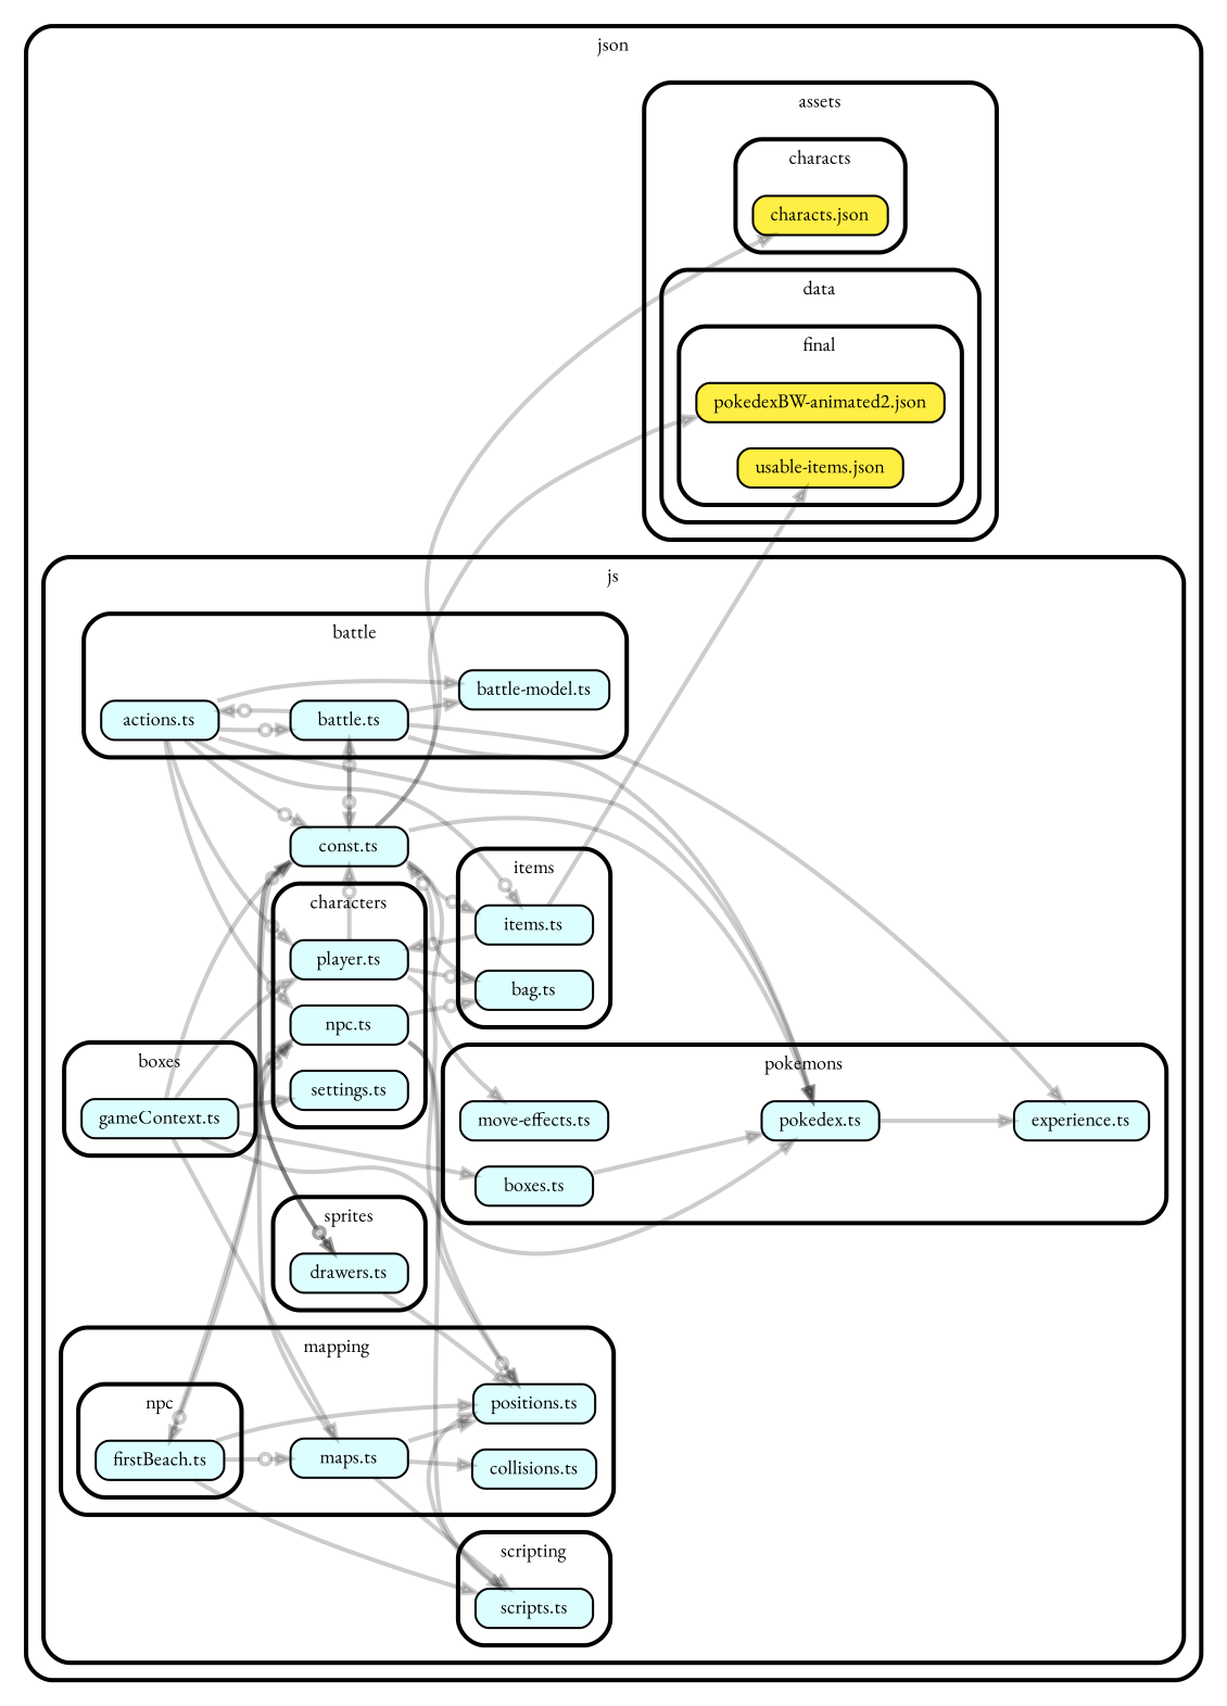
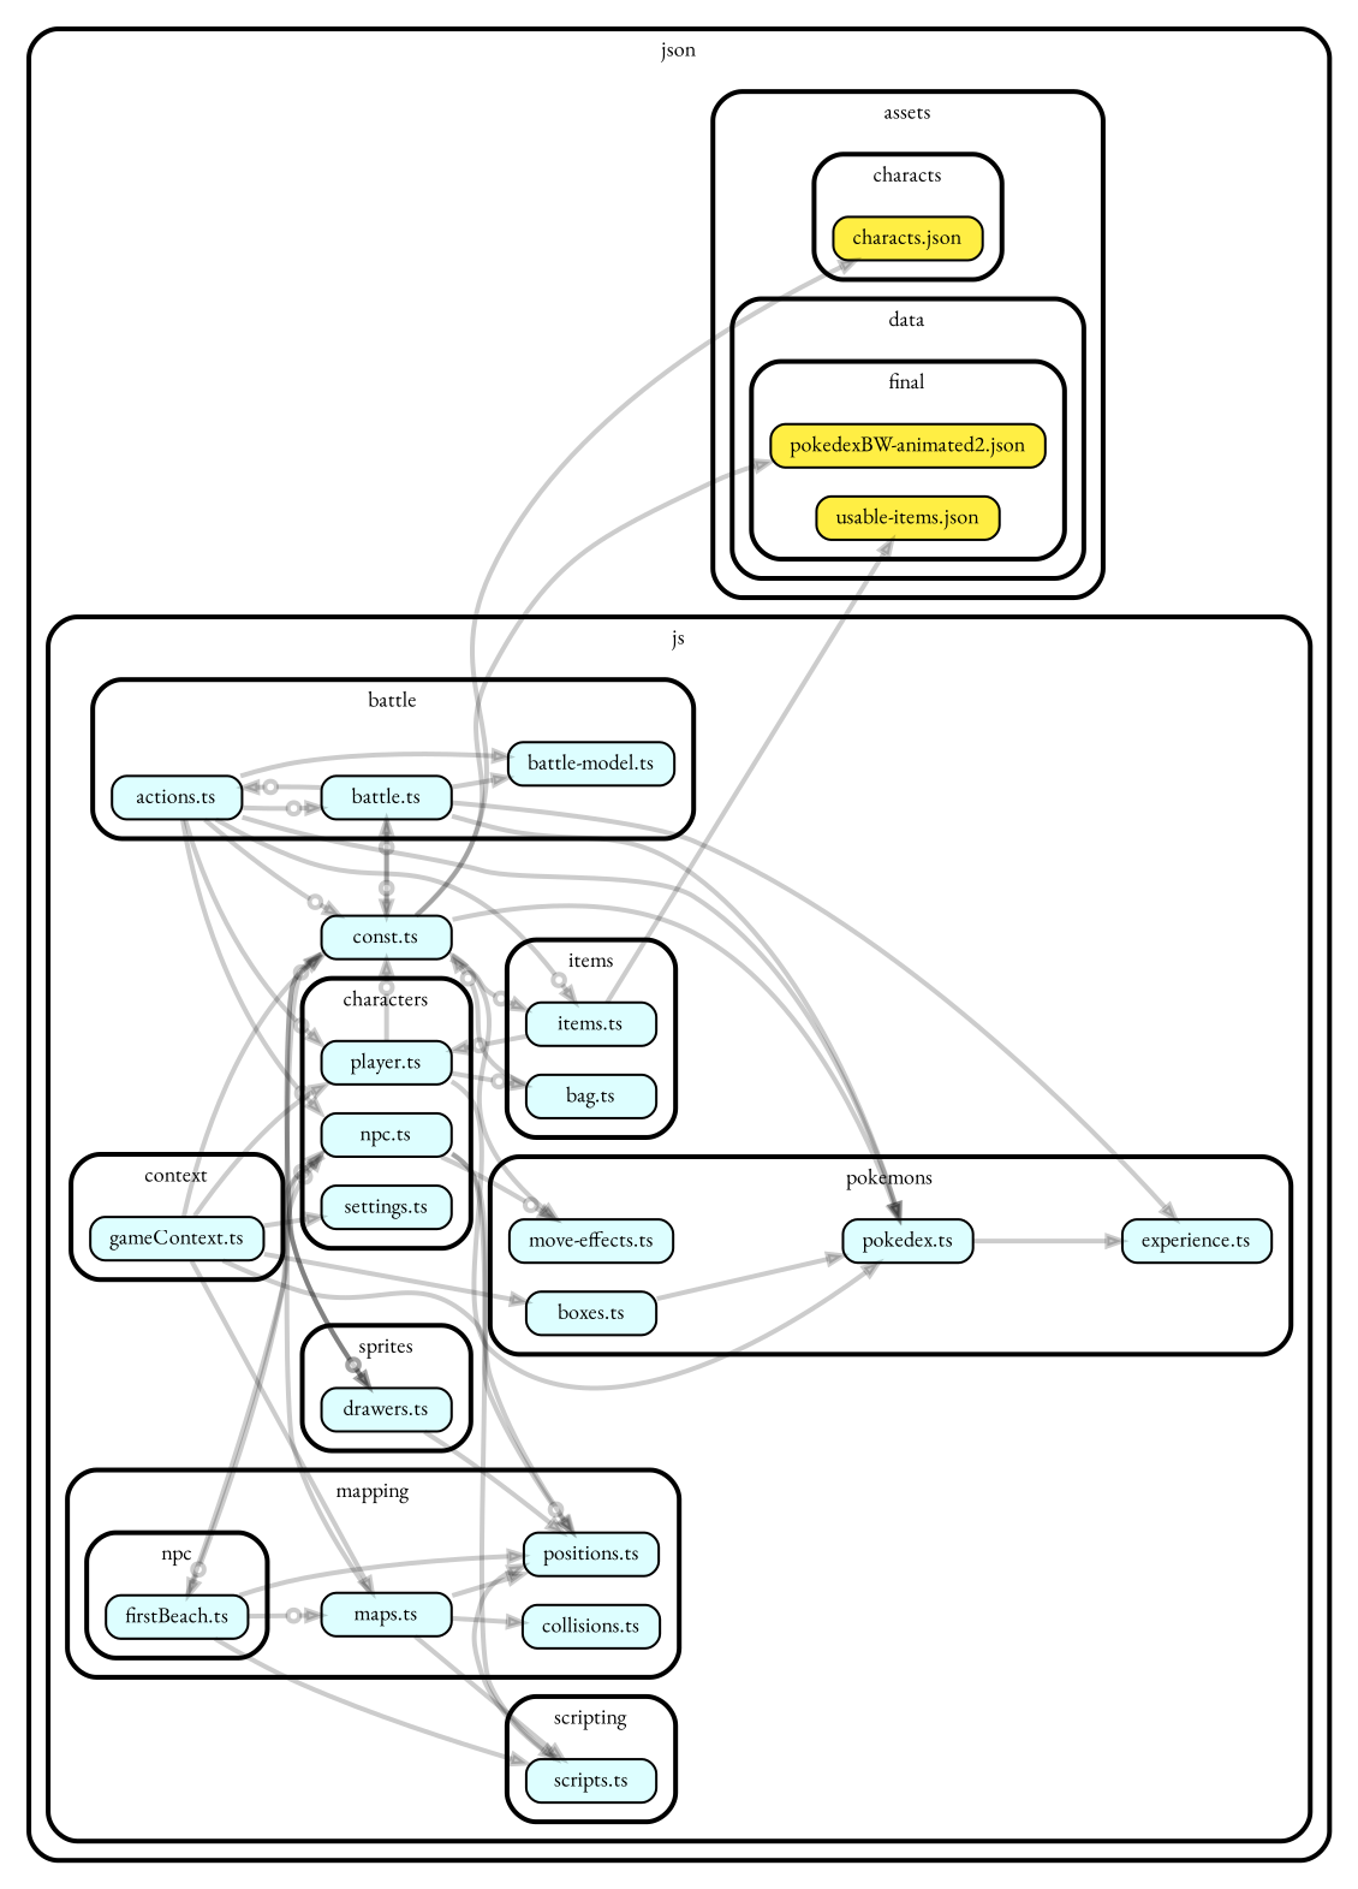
  strict digraph {
    compound=true
    fillcolor="#ffffff"
    fontname="EB Garamond"
    fontsize=9
    nodesep=0.16
    rankdir=LR
    ranksep=0.18
    splines=true
    style="rounded,bold,filled"
    node [color=black fillcolor="#ddfeff" fontcolor=black fontname="EB Garamond" fontsize=9 shape=box style="rounded, filled"]
    edge [arrowhead=normal arrowsize=0.6 color="#00000033" fontname="EB Garamond" fontsize=9 penwidth=2.0]
    n1 [fillcolor="#ffee44" height=0.2 label=<characts.json>]
    n2 [fillcolor="#ffee44" height=0.2 label=<pokedexBW-animated2.json>]
    n3 [fillcolor="#ffee44" height=0.2 label=<usable-items.json>]
    n4 [height=0.2 label=<firstBeach.ts>]
    n5 [height=0.2 label=<positions.ts>]
    n6 [height=0.2 label=<maps.ts>]
    n7 [height=0.2 label=<collisions.ts>]
    n8 [height=0.2 label=<actions.ts>]
    n9 [height=0.2 label=<battle.ts>]
    n10 [height=0.2 label=<battle-model.ts>]
    n11 [height=0.2 label=<npc.ts>]
    n12 [height=0.2 label=<player.ts>]
    n13 [height=0.2 label=<settings.ts>]
    n14 [height=0.2 label=<gameContext.ts>]
    n15 [height=0.2 label=<items.ts>]
    n16 [height=0.2 label=<bag.ts>]
    n17 [height=0.2 label=<pokedex.ts>]
    n18 [height=0.2 label=<experience.ts>]
    n19 [height=0.2 label=<move-effects.ts>]
    n20 [height=0.2 label=<boxes.ts>]
    n21 [height=0.2 label=<scripts.ts>]
    n22 [height=0.2 label=<drawers.ts>]
    n23 [height=0.2 label=<const.ts>]
    subgraph cluster_1 {
      label=json
      subgraph cluster_2 {
        label=assets
        subgraph cluster_3 {
          label=characts
          n1
        }
        subgraph cluster_4 {
          label=data
          subgraph cluster_5 {
            label=final
            n2
            n3
          }
        }
      }
      subgraph cluster_6 {
        label=js
        n23
        subgraph cluster_7 {
          label=mapping
          n5
          n6
          n7
          subgraph cluster_8 {
            label=npc
            n4
          }
        }
        subgraph cluster_9 {
          label=battle
          n8
          n9
          n10
        }
        subgraph cluster_10 {
          label=characters
          n11
          n12
          n13
        }
        subgraph cluster_11 {
-         label=boxes
+         label=context
          n14
        }
        subgraph cluster_12 {
          label=items
          n15
          n16
        }
        subgraph cluster_13 {
          label=pokemons
          n17
          n18
          n19
          n20
        }
        subgraph cluster_14 {
          label=scripting
          n21
        }
        subgraph cluster_15 {
          label=sprites
          n22
        }
      }
    }
    n4 -> n5
    n4 -> n6 [arrowhead=normalnoneodot]
    n4 -> n11 [arrowhead=normalnoneodot]
    n4 -> n21
    n6 -> n5
    n6 -> n7
    n6 -> n11 [arrowhead=normalnoneodot]
    n6 -> n21
    n8 -> n9 [arrowhead=normalnoneodot]
    n8 -> n10
    n8 -> n11 [arrowhead=normalnoneodot]
    n8 -> n12 [arrowhead=normalnoneodot]
    n8 -> n15 [arrowhead=normalnoneodot]
    n8 -> n17
    n8 -> n23 [arrowhead=normalnoneodot]
    n9 -> n8 [arrowhead=normalnoneodot]
    n9 -> n10
    n9 -> n17
    n9 -> n18
    n9 -> n23 [arrowhead=normalnoneodot]
    n11 -> n5
-   n11 -> n16 [arrowhead=normalnoneodot]
+   n11 -> n19 [arrowhead=normalnoneodot]
    n11 -> n21
    n11 -> n22 [arrowhead=normalnoneodot]
    n12 -> n16 [arrowhead=normalnoneodot]
    n12 -> n17
    n12 -> n23 [arrowhead=normalnoneodot]
    n14 -> n5 [arrowhead=normalnoneodot]
    n14 -> n6
    n14 -> n12
    n14 -> n13
    n14 -> n20
    n14 -> n23
    n15 -> n3
    n15 -> n12 [arrowhead=normalnoneodot]
    n16 -> n23 [arrowhead=normalnoneodot]
    n17 -> n18
    n20 -> n17
    n21 -> n5
    n22 -> n5
    n22 -> n23 [arrowhead=normalnoneodot]
    n23 -> n1
    n23 -> n2
    n23 -> n4 [arrowhead=normalnoneodot]
    n23 -> n9 [arrowhead=normalnoneodot]
    n23 -> n15 [arrowhead=normalnoneodot]
    n23 -> n17
    n23 -> n19
    n23 -> n22 [arrowhead=normalnoneodot]
  }
